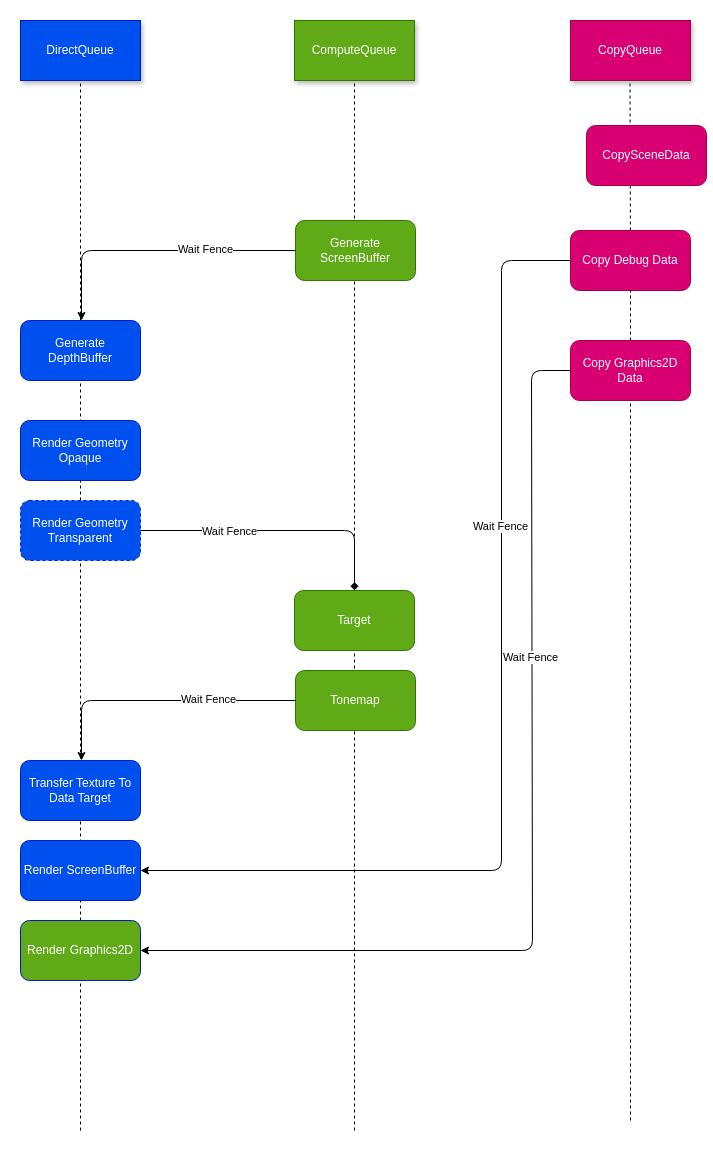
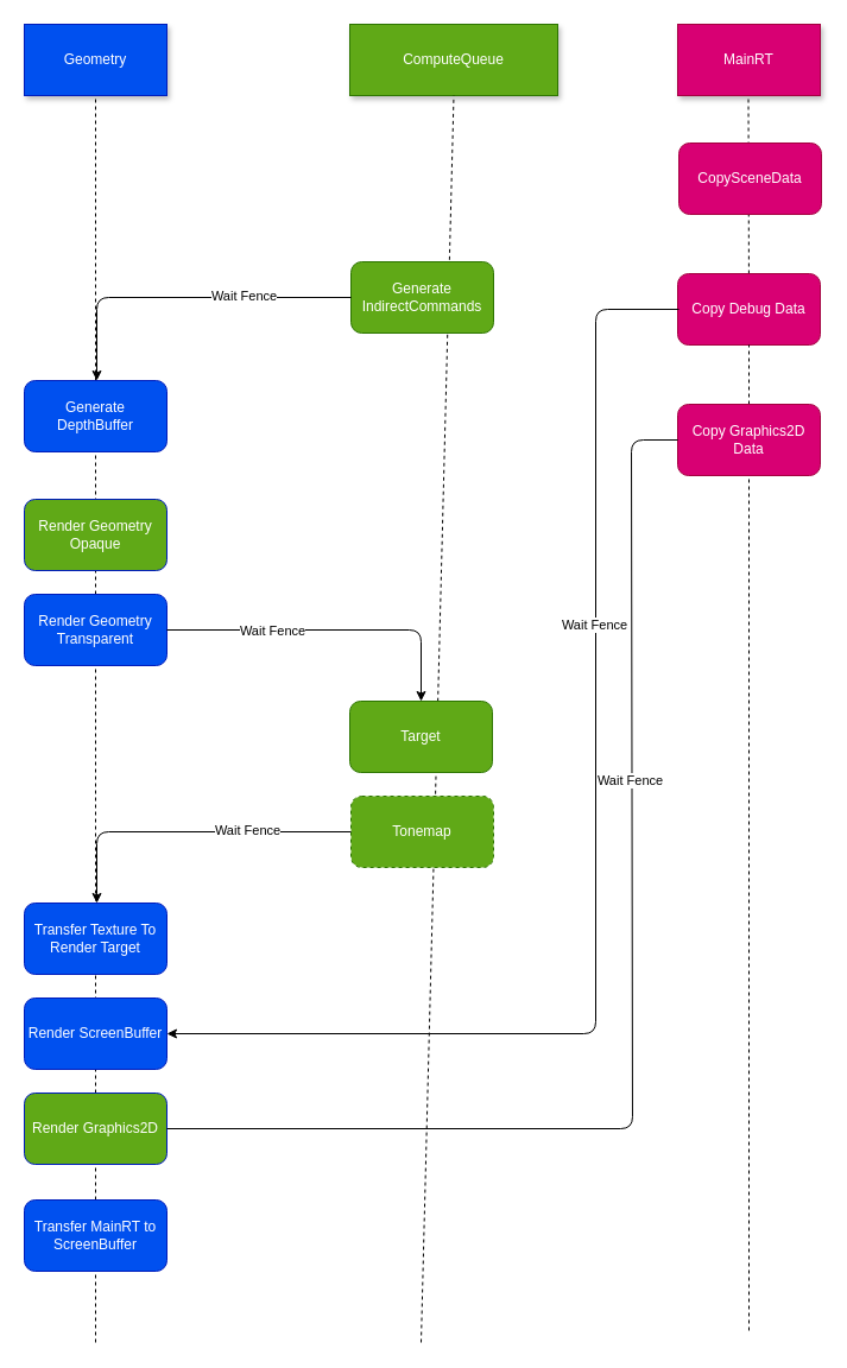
  <mxCell id="0" />
  <mxCell id="1" parent="0" />
- <mxCell id="2" value="DirectQueue" style="rounded=0;whiteSpace=wrap;html=1;fillColor=#0050ef;strokeColor=#001DBC;fontColor=#ffffff;shadow=1;" vertex="1" parent="1"><mxGeometry x="20" y="20" width="120" height="60" as="geometry" /></mxCell>
- <mxCell id="3" value="ComputeQueue" style="rounded=0;whiteSpace=wrap;html=1;fillColor=#60a917;strokeColor=#2D7600;fontColor=#ffffff;shadow=1;" vertex="1" parent="1"><mxGeometry x="294" y="20" width="120" height="60" as="geometry" /></mxCell>
- <mxCell id="4" value="CopyQueue" style="rounded=0;whiteSpace=wrap;html=1;fillColor=#d80073;strokeColor=#A50040;fontColor=#ffffff;shadow=1;" vertex="1" parent="1"><mxGeometry x="570" y="20" width="120" height="60" as="geometry" /></mxCell>
+ <mxCell id="2" value="Geometry" style="rounded=0;whiteSpace=wrap;html=1;fillColor=#0050ef;strokeColor=#001DBC;fontColor=#ffffff;shadow=1;" vertex="1" parent="1"><mxGeometry x="20" y="20" width="120" height="60" as="geometry" /></mxCell>
+ <mxCell id="3" value="ComputeQueue" style="rounded=0;whiteSpace=wrap;html=1;fillColor=#60a917;strokeColor=#2D7600;fontColor=#ffffff;shadow=1;" vertex="1" parent="1"><mxGeometry x="294" y="20" width="175" height="60" as="geometry" /></mxCell>
+ <mxCell id="4" value="MainRT" style="rounded=0;whiteSpace=wrap;html=1;fillColor=#d80073;strokeColor=#A50040;fontColor=#ffffff;shadow=1;" vertex="1" parent="1"><mxGeometry x="570" y="20" width="120" height="60" as="geometry" /></mxCell>
  <mxCell id="5" value="" style="endArrow=none;dashed=1;html=1;entryX=0.5;entryY=1;entryDx=0;entryDy=0;" edge="1" parent="1" target="2"><mxGeometry width="50" height="50" relative="1" as="geometry"><mxPoint x="80" y="1130" as="sourcePoint" /><mxPoint x="541" y="350" as="targetPoint" /></mxGeometry></mxCell>
  <mxCell id="6" value="" style="endArrow=none;dashed=1;html=1;entryX=0.5;entryY=1;entryDx=0;entryDy=0;" edge="1" parent="1" target="3"><mxGeometry width="50" height="50" relative="1" as="geometry"><mxPoint x="354" y="1130" as="sourcePoint" /><mxPoint x="431" y="150" as="targetPoint" /></mxGeometry></mxCell>
  <mxCell id="7" value="" style="endArrow=none;dashed=1;html=1;entryX=0.5;entryY=1;entryDx=0;entryDy=0;" edge="1" parent="1" source="16"><mxGeometry width="50" height="50" relative="1" as="geometry"><mxPoint x="629.5" y="802" as="sourcePoint" /><mxPoint x="629.5" y="80" as="targetPoint" /></mxGeometry></mxCell>
- <mxCell id="8" value="CopySceneData" style="rounded=1;whiteSpace=wrap;html=1;fillColor=#d80073;strokeColor=#A50040;fontColor=#ffffff;" vertex="1" parent="1"><mxGeometry x="586" y="125" width="120" height="60" as="geometry" /></mxCell>
- <mxCell id="9" value="Generate&lt;br&gt;ScreenBuffer" style="rounded=1;whiteSpace=wrap;html=1;shadow=0;fillColor=#60a917;strokeColor=#2D7600;fontColor=#ffffff;" vertex="1" parent="1"><mxGeometry x="295" y="220" width="120" height="60" as="geometry" /></mxCell>
+ <mxCell id="8" value="CopySceneData" style="rounded=1;whiteSpace=wrap;html=1;fillColor=#d80073;strokeColor=#A50040;fontColor=#ffffff;" vertex="1" parent="1"><mxGeometry x="571" y="120" width="120" height="60" as="geometry" /></mxCell>
+ <mxCell id="9" value="Generate&lt;br&gt;IndirectCommands" style="rounded=1;whiteSpace=wrap;html=1;shadow=0;fillColor=#60a917;strokeColor=#2D7600;fontColor=#ffffff;" vertex="1" parent="1"><mxGeometry x="295" y="220" width="120" height="60" as="geometry" /></mxCell>
  <mxCell id="10" value="Generate &lt;br&gt;DepthBuffer" style="rounded=1;whiteSpace=wrap;html=1;shadow=0;fillColor=#0050ef;strokeColor=#001DBC;fontColor=#ffffff;" vertex="1" parent="1"><mxGeometry x="20" y="320" width="120" height="60" as="geometry" /></mxCell>
- <mxCell id="11" value="Render Geometry Opaque" style="rounded=1;whiteSpace=wrap;html=1;shadow=0;fillColor=#0050ef;strokeColor=#001DBC;fontColor=#ffffff;" vertex="1" parent="1"><mxGeometry x="20" y="420" width="120" height="60" as="geometry" /></mxCell>
- <mxCell id="12" value="Render Geometry Transparent" style="rounded=1;whiteSpace=wrap;html=1;shadow=0;fillColor=#0050ef;strokeColor=#001DBC;fontColor=#ffffff;dashed=1;" vertex="1" parent="1"><mxGeometry x="20" y="500" width="120" height="60" as="geometry" /></mxCell>
+ <mxCell id="11" value="Render Geometry Opaque" style="rounded=1;whiteSpace=wrap;html=1;shadow=0;fillColor=#60a917;strokeColor=#001DBC;fontColor=#ffffff;" vertex="1" parent="1"><mxGeometry x="20" y="420" width="120" height="60" as="geometry" /></mxCell>
+ <mxCell id="12" value="Render Geometry Transparent" style="rounded=1;whiteSpace=wrap;html=1;shadow=0;fillColor=#0050ef;strokeColor=#001DBC;fontColor=#ffffff;" vertex="1" parent="1"><mxGeometry x="20" y="500" width="120" height="60" as="geometry" /></mxCell>
  <mxCell id="13" value="Target" style="rounded=1;whiteSpace=wrap;html=1;shadow=0;fillColor=#60a917;strokeColor=#2D7600;fontColor=#ffffff;" vertex="1" parent="1"><mxGeometry x="294" y="590" width="120" height="60" as="geometry" /></mxCell>
- <mxCell id="14" value="Tonemap" style="rounded=1;whiteSpace=wrap;html=1;shadow=0;fillColor=#60a917;strokeColor=#2D7600;fontColor=#ffffff;" vertex="1" parent="1"><mxGeometry x="295" y="670" width="120" height="60" as="geometry" /></mxCell>
- <mxCell id="15" value="Transfer Texture To Data Target" style="rounded=1;whiteSpace=wrap;html=1;shadow=0;fillColor=#0050ef;strokeColor=#001DBC;fontColor=#ffffff;" vertex="1" parent="1"><mxGeometry x="20" y="760" width="120" height="60" as="geometry" /></mxCell>
+ <mxCell id="14" value="Tonemap" style="rounded=1;whiteSpace=wrap;html=1;shadow=0;fillColor=#60a917;strokeColor=#2D7600;fontColor=#ffffff;dashed=1;" vertex="1" parent="1"><mxGeometry x="295" y="670" width="120" height="60" as="geometry" /></mxCell>
+ <mxCell id="15" value="Transfer Texture To Render Target" style="rounded=1;whiteSpace=wrap;html=1;shadow=0;fillColor=#0050ef;strokeColor=#001DBC;fontColor=#ffffff;" vertex="1" parent="1"><mxGeometry x="20" y="760" width="120" height="60" as="geometry" /></mxCell>
  <mxCell id="16" value="Copy Debug Data" style="rounded=1;whiteSpace=wrap;html=1;fillColor=#d80073;strokeColor=#A50040;fontColor=#ffffff;" vertex="1" parent="1"><mxGeometry x="570" y="230" width="120" height="60" as="geometry" /></mxCell>
  <mxCell id="17" value="" style="endArrow=none;dashed=1;html=1;entryX=0.5;entryY=1;entryDx=0;entryDy=0;" edge="1" parent="1" target="16"><mxGeometry width="50" height="50" relative="1" as="geometry"><mxPoint x="630" y="1120" as="sourcePoint" /><mxPoint x="629.5" y="80" as="targetPoint" /></mxGeometry></mxCell>
  <mxCell id="18" value="Copy Graphics2D Data" style="rounded=1;whiteSpace=wrap;html=1;fillColor=#d80073;strokeColor=#A50040;fontColor=#ffffff;" vertex="1" parent="1"><mxGeometry x="570" y="340" width="120" height="60" as="geometry" /></mxCell>
  <mxCell id="19" value="Render ScreenBuffer" style="rounded=1;whiteSpace=wrap;html=1;shadow=0;fillColor=#0050ef;strokeColor=#001DBC;fontColor=#ffffff;" vertex="1" parent="1"><mxGeometry x="20" y="840" width="120" height="60" as="geometry" /></mxCell>
  <mxCell id="20" value="Render Graphics2D" style="rounded=1;whiteSpace=wrap;html=1;shadow=0;fillColor=#60a917;strokeColor=#001DBC;fontColor=#ffffff;" vertex="1" parent="1"><mxGeometry x="20" y="920" width="120" height="60" as="geometry" /></mxCell>
+ <mxCell id="21" value="Transfer MainRT to ScreenBuffer" style="rounded=1;whiteSpace=wrap;html=1;shadow=0;fillColor=#0050ef;strokeColor=#001DBC;fontColor=#ffffff;" vertex="1" parent="1"><mxGeometry x="20" y="1010" width="120" height="60" as="geometry" /></mxCell>
  <mxCell id="22" value="" style="endArrow=classic;html=1;entryX=0.5;entryY=0;entryDx=0;entryDy=0;exitX=0;exitY=0.5;exitDx=0;exitDy=0;" edge="1" parent="1" source="9"><mxGeometry width="50" height="50" relative="1" as="geometry"><mxPoint x="241" y="250" as="sourcePoint" /><mxPoint x="81" y="320" as="targetPoint" /><Array as="points"><mxPoint x="81" y="250" /></Array></mxGeometry></mxCell>
  <mxCell id="23" value="Wait Fence" style="edgeLabel;html=1;align=center;verticalAlign=middle;resizable=0;points=[];" vertex="1" connectable="0" parent="22"><mxGeometry x="-0.357" y="-2" relative="1" as="geometry"><mxPoint as="offset" /></mxGeometry></mxCell>
- <mxCell id="24" value="" style="endArrow=diamond;html=1;entryX=0.5;entryY=0;entryDx=0;entryDy=0;exitX=1;exitY=0.5;exitDx=0;exitDy=0;" edge="1" parent="1" source="12" target="13"><mxGeometry width="50" height="50" relative="1" as="geometry"><mxPoint x="495" y="430" as="sourcePoint" /><mxPoint x="281" y="500" as="targetPoint" /><Array as="points"><mxPoint x="354" y="530" /></Array></mxGeometry></mxCell>
+ <mxCell id="24" value="" style="endArrow=classic;html=1;entryX=0.5;entryY=0;entryDx=0;entryDy=0;exitX=1;exitY=0.5;exitDx=0;exitDy=0;" edge="1" parent="1" source="12" target="13"><mxGeometry width="50" height="50" relative="1" as="geometry"><mxPoint x="495" y="430" as="sourcePoint" /><mxPoint x="281" y="500" as="targetPoint" /><Array as="points"><mxPoint x="354" y="530" /></Array></mxGeometry></mxCell>
  <mxCell id="25" value="Wait Fence" style="edgeLabel;html=1;align=center;verticalAlign=middle;resizable=0;points=[];" vertex="1" connectable="0" parent="24"><mxGeometry x="-0.357" y="-2" relative="1" as="geometry"><mxPoint y="-2" as="offset" /></mxGeometry></mxCell>
  <mxCell id="26" value="" style="endArrow=classic;html=1;entryX=0.5;entryY=0;entryDx=0;entryDy=0;exitX=0;exitY=0.5;exitDx=0;exitDy=0;" edge="1" parent="1" source="14"><mxGeometry width="50" height="50" relative="1" as="geometry"><mxPoint x="297" y="690" as="sourcePoint" /><mxPoint x="81" y="760" as="targetPoint" /><Array as="points"><mxPoint x="81" y="700" /></Array></mxGeometry></mxCell>
  <mxCell id="27" value="Wait Fence" style="edgeLabel;html=1;align=center;verticalAlign=middle;resizable=0;points=[];" vertex="1" connectable="0" parent="26"><mxGeometry x="-0.357" y="-2" relative="1" as="geometry"><mxPoint as="offset" /></mxGeometry></mxCell>
  <mxCell id="28" value="" style="endArrow=classic;html=1;exitX=0;exitY=0.5;exitDx=0;exitDy=0;entryX=1;entryY=0.5;entryDx=0;entryDy=0;" edge="1" parent="1" target="19"><mxGeometry width="50" height="50" relative="1" as="geometry"><mxPoint x="571" y="260" as="sourcePoint" /><mxPoint x="491" y="720" as="targetPoint" /><Array as="points"><mxPoint x="501" y="260" /><mxPoint x="501" y="870" /></Array></mxGeometry></mxCell>
  <mxCell id="29" value="Wait Fence" style="edgeLabel;html=1;align=center;verticalAlign=middle;resizable=0;points=[];" vertex="1" connectable="0" parent="28"><mxGeometry x="-0.357" y="-2" relative="1" as="geometry"><mxPoint as="offset" /></mxGeometry></mxCell>
- <mxCell id="30" value="" style="endArrow=classic;html=1;exitX=0;exitY=0.5;exitDx=0;exitDy=0;entryX=1;entryY=0.5;entryDx=0;entryDy=0;" edge="1" parent="1" source="18" target="20"><mxGeometry width="50" height="50" relative="1" as="geometry"><mxPoint x="602" y="360" as="sourcePoint" /><mxPoint x="171" y="970" as="targetPoint" /><Array as="points"><mxPoint x="531" y="370" /><mxPoint x="532" y="950" /></Array></mxGeometry></mxCell>
+ <mxCell id="30" value="" style="endArrow=none;html=1;exitX=0;exitY=0.5;exitDx=0;exitDy=0;entryX=1;entryY=0.5;entryDx=0;entryDy=0;" edge="1" parent="1" source="18" target="20"><mxGeometry width="50" height="50" relative="1" as="geometry"><mxPoint x="602" y="360" as="sourcePoint" /><mxPoint x="171" y="970" as="targetPoint" /><Array as="points"><mxPoint x="531" y="370" /><mxPoint x="532" y="950" /></Array></mxGeometry></mxCell>
  <mxCell id="31" value="Wait Fence" style="edgeLabel;html=1;align=center;verticalAlign=middle;resizable=0;points=[];" vertex="1" connectable="0" parent="30"><mxGeometry x="-0.357" y="-2" relative="1" as="geometry"><mxPoint as="offset" /></mxGeometry></mxCell>
